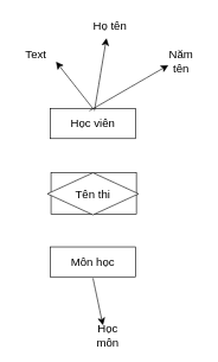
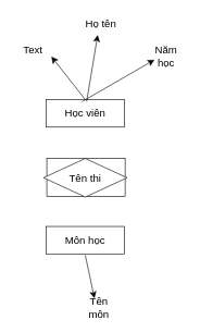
  <mxCell id="0" />
  <mxCell id="1" parent="0" />
  <mxCell id="2" value="Học viên" style="whiteSpace=wrap;html=1;fontSize=16;" vertex="1" parent="1"><mxGeometry x="70" width="120" height="42" as="geometry" y="152" /></mxCell>
  <mxCell id="3" value="" style="whiteSpace=wrap;html=1;fontSize=16;" vertex="1" parent="1"><mxGeometry x="71" y="242" width="120" height="58" as="geometry" /></mxCell>
  <mxCell id="4" value="Môn học" style="whiteSpace=wrap;html=1;fontSize=16;" vertex="1" parent="1"><mxGeometry x="70" y="346" width="120" height="42" as="geometry" /></mxCell>
  <mxCell id="5" value="" style="edgeStyle=none;orthogonalLoop=1;jettySize=auto;html=1;rounded=0;fontSize=12;startSize=8;endSize=8;curved=1;" edge="1" parent="1"><mxGeometry width="140" relative="1" as="geometry"><mxPoint x="132" y="155" as="sourcePoint" /><mxPoint x="149" y="53" as="targetPoint" /><Array as="points" /></mxGeometry></mxCell>
  <mxCell id="6" value="" style="edgeStyle=none;orthogonalLoop=1;jettySize=auto;html=1;rounded=0;fontSize=12;startSize=8;endSize=8;curved=1;" edge="1" parent="1"><mxGeometry width="140" relative="1" as="geometry"><mxPoint x="125" y="155" as="sourcePoint" /><mxPoint x="236" y="91" as="targetPoint" /><Array as="points" /></mxGeometry></mxCell>
  <mxCell id="7" value="" style="edgeStyle=none;orthogonalLoop=1;jettySize=auto;html=1;rounded=0;fontSize=12;startSize=8;endSize=8;curved=1;exitX=0.5;exitY=0;exitDx=0;exitDy=0;" edge="1" parent="1" source="2"><mxGeometry width="140" relative="1" as="geometry"><mxPoint x="130" as="sourcePoint" y="152" /><mxPoint x="78" y="86.049" as="targetPoint" /><Array as="points" /></mxGeometry></mxCell>
  <mxCell id="8" value="Text" style="text;strokeColor=none;align=center;fillColor=none;html=1;verticalAlign=middle;whiteSpace=wrap;rounded=0;fontSize=16;" vertex="1" parent="1"><mxGeometry x="20" y="61" width="60" height="30" as="geometry" /></mxCell>
- <mxCell id="9" value="Năm tên" style="text;strokeColor=none;align=center;fillColor=none;html=1;verticalAlign=middle;whiteSpace=wrap;rounded=0;fontSize=16;" vertex="1" parent="1"><mxGeometry x="224" y="71" width="60" height="30" as="geometry" /></mxCell>
+ <mxCell id="9" value="Năm học" style="text;strokeColor=none;align=center;fillColor=none;html=1;verticalAlign=middle;whiteSpace=wrap;rounded=0;fontSize=16;" vertex="1" parent="1"><mxGeometry x="224" y="71" width="60" height="30" as="geometry" /></mxCell>
  <mxCell id="10" value="Họ tên" style="text;strokeColor=none;align=center;fillColor=none;html=1;verticalAlign=middle;whiteSpace=wrap;rounded=0;fontSize=16;" vertex="1" parent="1"><mxGeometry x="124" y="20" width="60" height="30" as="geometry" /></mxCell>
  <mxCell id="11" value="Tên thi" style="rhombus;whiteSpace=wrap;html=1;fontSize=16;" vertex="1" parent="1"><mxGeometry x="66" y="242" width="128" height="59" as="geometry" /></mxCell>
  <mxCell id="12" value="" style="edgeStyle=none;orthogonalLoop=1;jettySize=auto;html=1;rounded=0;fontSize=12;startSize=8;endSize=8;curved=1;" edge="1" parent="1"><mxGeometry width="140" relative="1" as="geometry"><mxPoint x="130" y="390" as="sourcePoint" /><mxPoint x="144" y="456" as="targetPoint" /><Array as="points" /></mxGeometry></mxCell>
- <mxCell id="13" value="Học môn" style="text;strokeColor=none;align=center;fillColor=none;html=1;verticalAlign=middle;whiteSpace=wrap;rounded=0;fontSize=16;" vertex="1" parent="1"><mxGeometry x="121" y="456" width="60" height="30" as="geometry" /></mxCell>
+ <mxCell id="13" value="Tên môn" style="text;strokeColor=none;align=center;fillColor=none;html=1;verticalAlign=middle;whiteSpace=wrap;rounded=0;fontSize=16;" vertex="1" parent="1"><mxGeometry x="121" y="456" width="60" height="30" as="geometry" /></mxCell>
